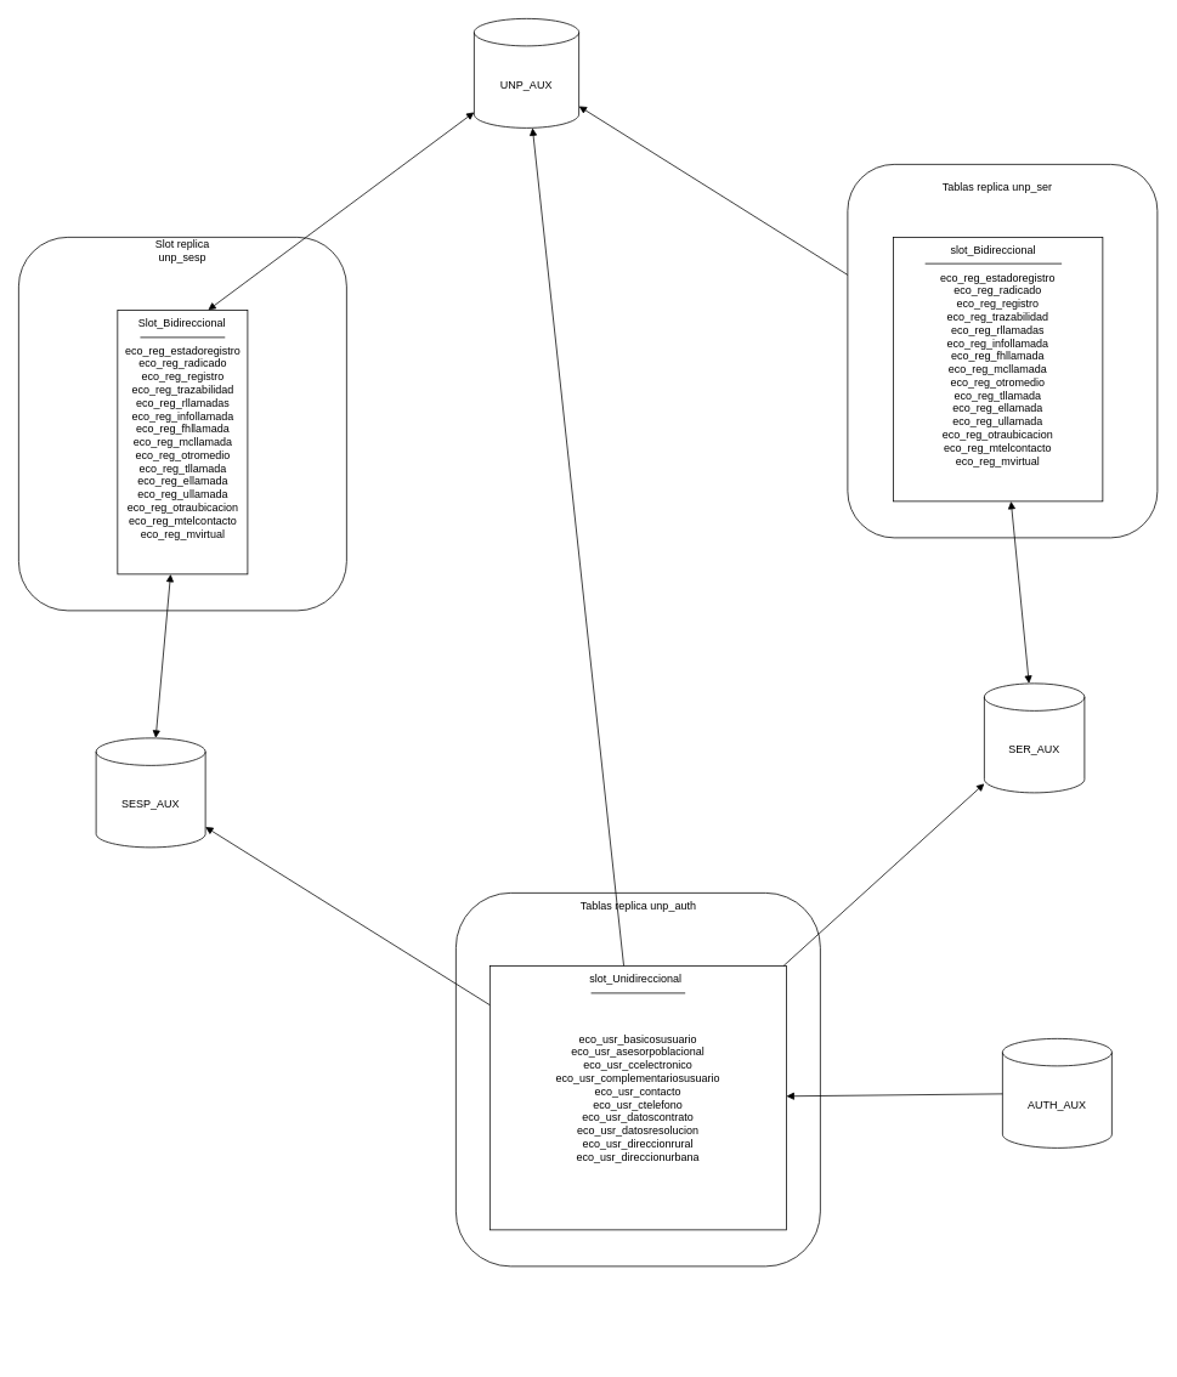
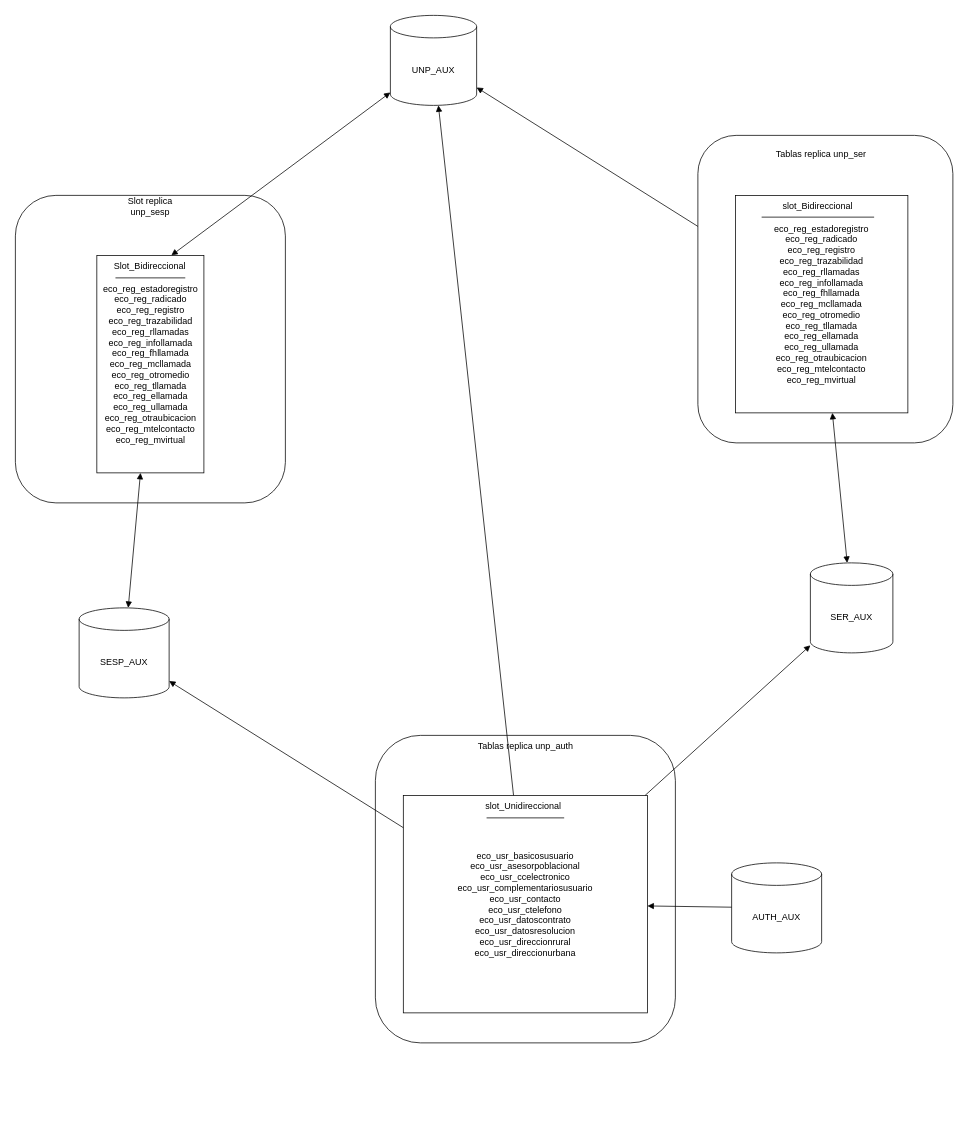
  <mxCell id="0" />
  <mxCell id="1" parent="0" />
  <mxCell id="2" value="" style="group" parent="1" vertex="1" connectable="0"><mxGeometry x="290" y="580" width="610" height="910" as="geometry" /></mxCell>
  <mxCell id="3" value="" style="group" parent="2" vertex="1" connectable="0"><mxGeometry x="210" y="400" width="400" height="510" as="geometry" /></mxCell>
  <mxCell id="4" value="" style="rounded=1;whiteSpace=wrap;html=1;" parent="3" vertex="1"><mxGeometry width="400" height="410" as="geometry" /></mxCell>
  <mxCell id="5" value="Tablas replica unp_auth" style="text;html=1;align=center;verticalAlign=middle;whiteSpace=wrap;rounded=0;" parent="3" vertex="1"><mxGeometry x="130.68" width="138.65" height="30" as="geometry" /></mxCell>
  <mxCell id="6" value="eco_usr_basicosusuario&lt;div&gt;eco_usr_asesorpoblacional&lt;/div&gt;&lt;div&gt;eco_usr_ccelectronico&lt;/div&gt;&lt;div&gt;eco_usr_complementariosusuario&lt;/div&gt;&lt;div&gt;eco_usr_contacto&lt;/div&gt;&lt;div&gt;eco_usr_ctelefono&lt;/div&gt;&lt;div&gt;eco_usr_datoscontrato&lt;/div&gt;&lt;div&gt;eco_usr_datosresolucion&lt;/div&gt;&lt;div&gt;eco_usr_direccionrural&lt;/div&gt;&lt;div&gt;eco_usr_direccionurbana&lt;/div&gt;" style="rounded=0;whiteSpace=wrap;html=1;" parent="3" vertex="1"><mxGeometry x="37.24" y="80" width="325.52" height="290" as="geometry" /></mxCell>
  <mxCell id="7" value="slot_Unidireccional" style="text;html=1;align=center;verticalAlign=middle;whiteSpace=wrap;rounded=0;" parent="3" vertex="1"><mxGeometry x="176.555" y="80" width="41.379" height="30" as="geometry" /></mxCell>
  <mxCell id="8" value="" style="endArrow=none;html=1;rounded=0;" parent="3" edge="1"><mxGeometry width="50" height="50" relative="1" as="geometry"><mxPoint x="148.279" y="110" as="sourcePoint" /><mxPoint x="251.727" y="110" as="targetPoint" /></mxGeometry></mxCell>
  <mxCell id="9" value="" style="group" parent="1" vertex="1" connectable="0"><mxGeometry x="20" y="260" width="360" height="410" as="geometry" /></mxCell>
  <mxCell id="10" value="" style="rounded=1;whiteSpace=wrap;html=1;" parent="9" vertex="1"><mxGeometry width="360" height="410" as="geometry" /></mxCell>
  <mxCell id="11" value="Slot replica unp_sesp" style="text;html=1;align=center;verticalAlign=middle;whiteSpace=wrap;rounded=0;" parent="9" vertex="1"><mxGeometry x="136.216" width="87.568" height="30" as="geometry" /></mxCell>
  <mxCell id="12" value="&lt;div&gt;eco_reg_estadoregistro&lt;/div&gt;&lt;div&gt;eco_reg_radicado&lt;/div&gt;&lt;div&gt;eco_reg_registro&lt;/div&gt;&lt;div&gt;eco_reg_trazabilidad&lt;br&gt;&lt;/div&gt;&lt;div&gt;eco_reg_rllamadas&lt;/div&gt;&lt;div&gt;eco_reg_infollamada&lt;/div&gt;&lt;div&gt;eco_reg_fhllamada&lt;/div&gt;&lt;div&gt;eco_reg_mcllamada&lt;/div&gt;&lt;div&gt;eco_reg_otromedio&lt;/div&gt;&lt;div&gt;eco_reg_tllamada&lt;/div&gt;&lt;div&gt;eco_reg_ellamada&lt;/div&gt;&lt;div&gt;eco_reg_ullamada&lt;/div&gt;&lt;div&gt;eco_reg_otraubicacion&lt;/div&gt;&lt;div&gt;eco_reg_mtelcontacto&lt;/div&gt;&lt;div&gt;eco_reg_mvirtual&lt;/div&gt;" style="rounded=0;whiteSpace=wrap;html=1;" parent="9" vertex="1"><mxGeometry x="108.624" y="80" width="142.759" height="290" as="geometry" /></mxCell>
  <mxCell id="13" value="Slot_Bidireccional" style="text;html=1;align=center;verticalAlign=middle;whiteSpace=wrap;rounded=0;" parent="9" vertex="1"><mxGeometry x="161.38" y="80" width="37.241" height="30" as="geometry" /></mxCell>
  <mxCell id="14" value="" style="endArrow=none;html=1;rounded=0;" parent="9" edge="1"><mxGeometry width="50" height="50" relative="1" as="geometry"><mxPoint x="133.452" y="110" as="sourcePoint" /><mxPoint x="226.556" y="110" as="targetPoint" /></mxGeometry></mxCell>
  <mxCell id="15" value="UNP_AUX" style="shape=cylinder3;whiteSpace=wrap;html=1;boundedLbl=1;backgroundOutline=1;size=15;" parent="1" vertex="1"><mxGeometry x="520" y="20" width="115" height="120" as="geometry" /></mxCell>
  <mxCell id="16" value="SESP_AUX" style="shape=cylinder3;whiteSpace=wrap;html=1;boundedLbl=1;backgroundOutline=1;size=15;" parent="1" vertex="1"><mxGeometry x="105" y="810" width="120" height="120" as="geometry" /></mxCell>
- <mxCell id="17" value="AUTH_AUX" style="shape=cylinder3;whiteSpace=wrap;html=1;boundedLbl=1;backgroundOutline=1;size=15;" parent="1" vertex="1"><mxGeometry x="1100" y="1140" width="120" height="120" as="geometry" /></mxCell>
+ <mxCell id="17" value="AUTH_AUX" style="shape=cylinder3;whiteSpace=wrap;html=1;boundedLbl=1;backgroundOutline=1;size=15;" parent="1" vertex="1"><mxGeometry x="975" y="1150" width="120" height="120" as="geometry" /></mxCell>
  <mxCell id="18" value="" style="endArrow=none;html=1;rounded=0;endFill=1;startFill=1;startArrow=block;" parent="1" source="16" target="6" edge="1"><mxGeometry width="50" height="50" relative="1" as="geometry"><mxPoint x="540" y="482.909" as="sourcePoint" /><mxPoint x="580" y="140" as="targetPoint" /></mxGeometry></mxCell>
  <mxCell id="19" value="" style="endArrow=none;html=1;rounded=0;startArrow=block;startFill=1;endFill=1;" parent="1" source="15" target="6" edge="1"><mxGeometry width="50" height="50" relative="1" as="geometry"><mxPoint x="730" y="250" as="sourcePoint" /><mxPoint x="865" y="90" as="targetPoint" /></mxGeometry></mxCell>
  <mxCell id="20" value="" style="endArrow=block;html=1;rounded=0;startArrow=block;startFill=1;endFill=1;" parent="1" source="16" target="12" edge="1"><mxGeometry width="50" height="50" relative="1" as="geometry"><mxPoint x="450" y="840" as="sourcePoint" /><mxPoint x="585" y="680" as="targetPoint" /></mxGeometry></mxCell>
  <mxCell id="21" value="" style="endArrow=none;html=1;rounded=0;endFill=1;startArrow=block;startFill=1;" parent="1" source="6" target="17" edge="1"><mxGeometry width="50" height="50" relative="1" as="geometry"><mxPoint x="720" y="690" as="sourcePoint" /><mxPoint x="838" y="840" as="targetPoint" /></mxGeometry></mxCell>
  <mxCell id="22" value="" style="endArrow=block;html=1;rounded=0;startArrow=block;startFill=1;endFill=1;" parent="1" source="26" target="15" edge="1"><mxGeometry width="50" height="50" relative="1" as="geometry"><mxPoint x="164" y="960" as="sourcePoint" /><mxPoint x="-70" y="750" as="targetPoint" /></mxGeometry></mxCell>
  <mxCell id="23" value="" style="endArrow=block;html=1;rounded=0;endFill=1;startFill=1;startArrow=block;exitX=0.696;exitY=0;exitDx=0;exitDy=0;exitPerimeter=0;" parent="1" source="12" target="15" edge="1"><mxGeometry width="50" height="50" relative="1" as="geometry"><mxPoint x="270" y="145" as="sourcePoint" /><mxPoint x="542" y="140" as="targetPoint" /></mxGeometry></mxCell>
  <mxCell id="24" value="" style="rounded=1;whiteSpace=wrap;html=1;" parent="1" vertex="1"><mxGeometry x="930" y="180" width="340" height="410" as="geometry" /></mxCell>
  <mxCell id="25" value="Tablas replica unp_ser" style="text;html=1;align=center;verticalAlign=middle;whiteSpace=wrap;rounded=0;" parent="1" vertex="1"><mxGeometry x="1024.459" y="190" width="141.081" height="30" as="geometry" /></mxCell>
  <mxCell id="26" value="&lt;div&gt;eco_reg_estadoregistro&lt;/div&gt;&lt;div&gt;eco_reg_radicado&lt;/div&gt;&lt;div&gt;eco_reg_registro&lt;/div&gt;&lt;div&gt;eco_reg_trazabilidad&lt;br&gt;&lt;/div&gt;&lt;div&gt;eco_reg_rllamadas&lt;/div&gt;&lt;div&gt;eco_reg_infollamada&lt;/div&gt;&lt;div&gt;eco_reg_fhllamada&lt;/div&gt;&lt;div&gt;eco_reg_mcllamada&lt;/div&gt;&lt;div&gt;eco_reg_otromedio&lt;/div&gt;&lt;div&gt;eco_reg_tllamada&lt;/div&gt;&lt;div&gt;eco_reg_ellamada&lt;/div&gt;&lt;div&gt;eco_reg_ullamada&lt;/div&gt;&lt;div&gt;eco_reg_otraubicacion&lt;/div&gt;&lt;div&gt;eco_reg_mtelcontacto&lt;/div&gt;&lt;div&gt;eco_reg_mvirtual&lt;/div&gt;" style="rounded=0;whiteSpace=wrap;html=1;" parent="1" vertex="1"><mxGeometry x="980" y="260" width="230" height="290" as="geometry" /></mxCell>
  <mxCell id="27" value="slot_Bidireccional" style="text;html=1;align=center;verticalAlign=middle;whiteSpace=wrap;rounded=0;" parent="1" vertex="1"><mxGeometry x="1060" y="260" width="60" height="30" as="geometry" /></mxCell>
  <mxCell id="28" value="" style="endArrow=none;html=1;rounded=0;" parent="1" edge="1"><mxGeometry width="50" height="50" relative="1" as="geometry"><mxPoint x="1015" y="289" as="sourcePoint" /><mxPoint x="1165" y="289" as="targetPoint" /></mxGeometry></mxCell>
  <mxCell id="29" value="" style="endArrow=block;html=1;rounded=0;startArrow=block;startFill=1;endFill=1;" parent="1" source="30" target="26" edge="1"><mxGeometry width="50" height="50" relative="1" as="geometry"><mxPoint x="986.081" y="715" as="sourcePoint" /><mxPoint x="3" y="1640" as="targetPoint" /></mxGeometry></mxCell>
  <mxCell id="30" value="SER_AUX" style="shape=cylinder3;whiteSpace=wrap;html=1;boundedLbl=1;backgroundOutline=1;size=15;" parent="1" vertex="1"><mxGeometry x="1080" y="750" width="110" height="120" as="geometry" /></mxCell>
  <mxCell id="31" value="" style="endArrow=none;html=1;rounded=0;endFill=1;startFill=1;startArrow=block;" parent="1" source="30" target="6" edge="1"><mxGeometry width="50" height="50" relative="1" as="geometry"><mxPoint x="407.244" y="1430" as="sourcePoint" /><mxPoint x="862" y="870" as="targetPoint" /></mxGeometry></mxCell>
